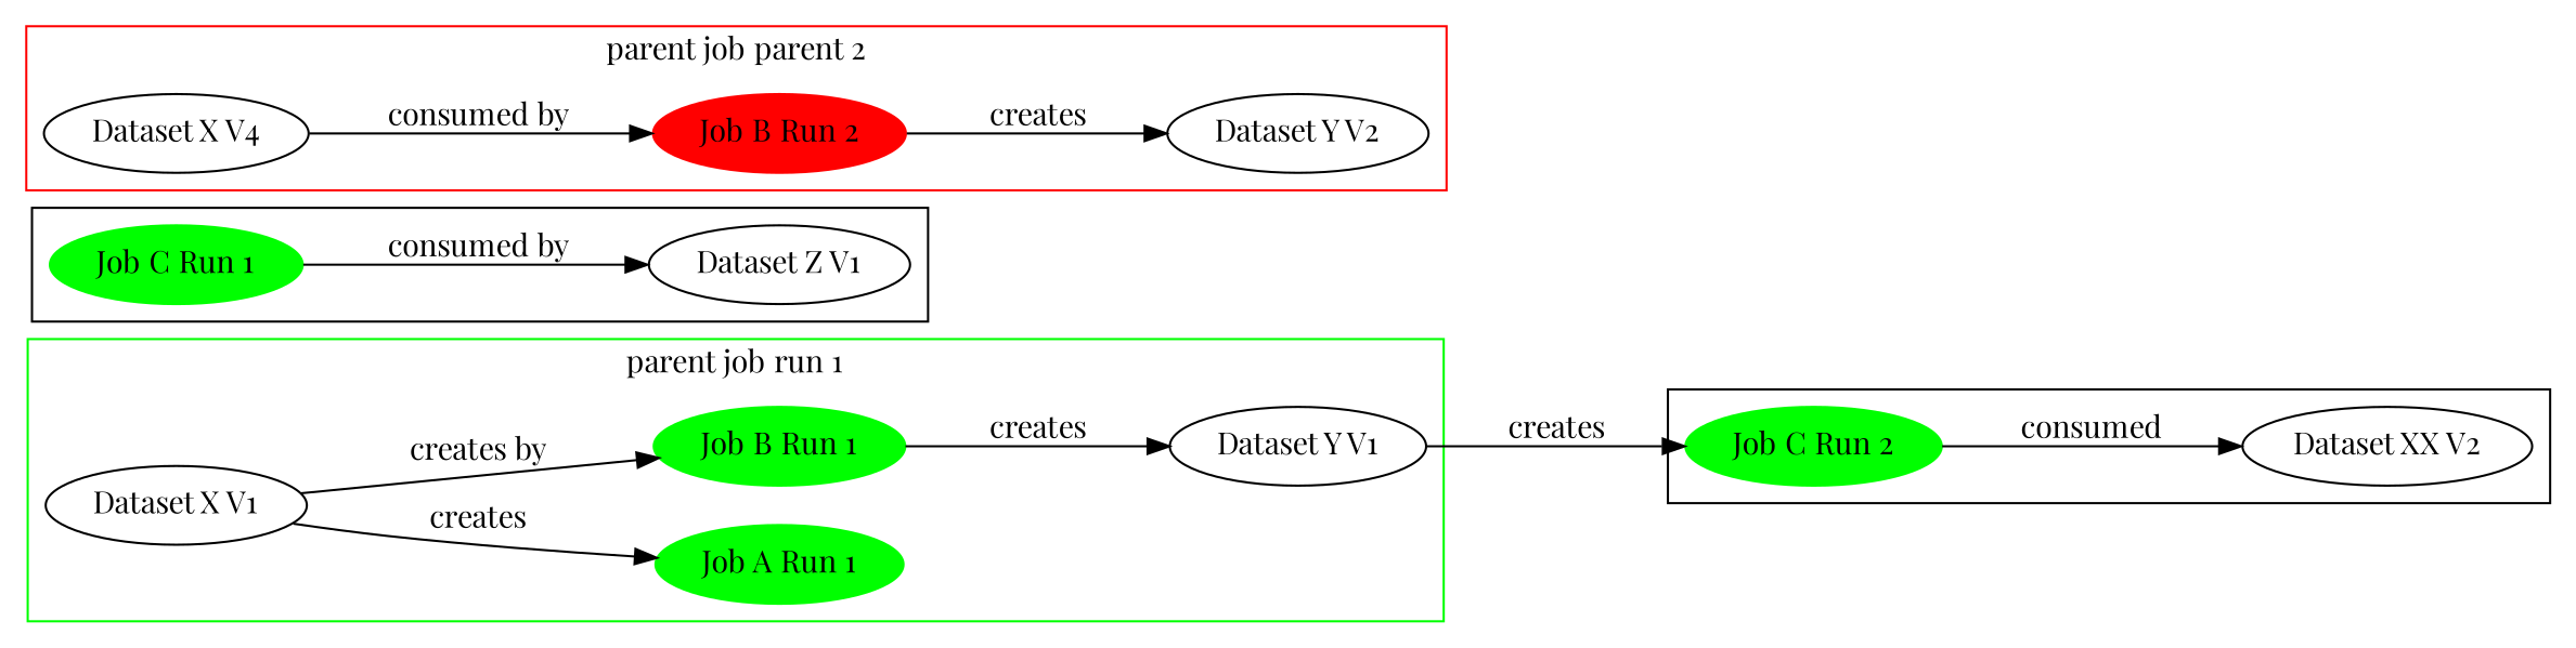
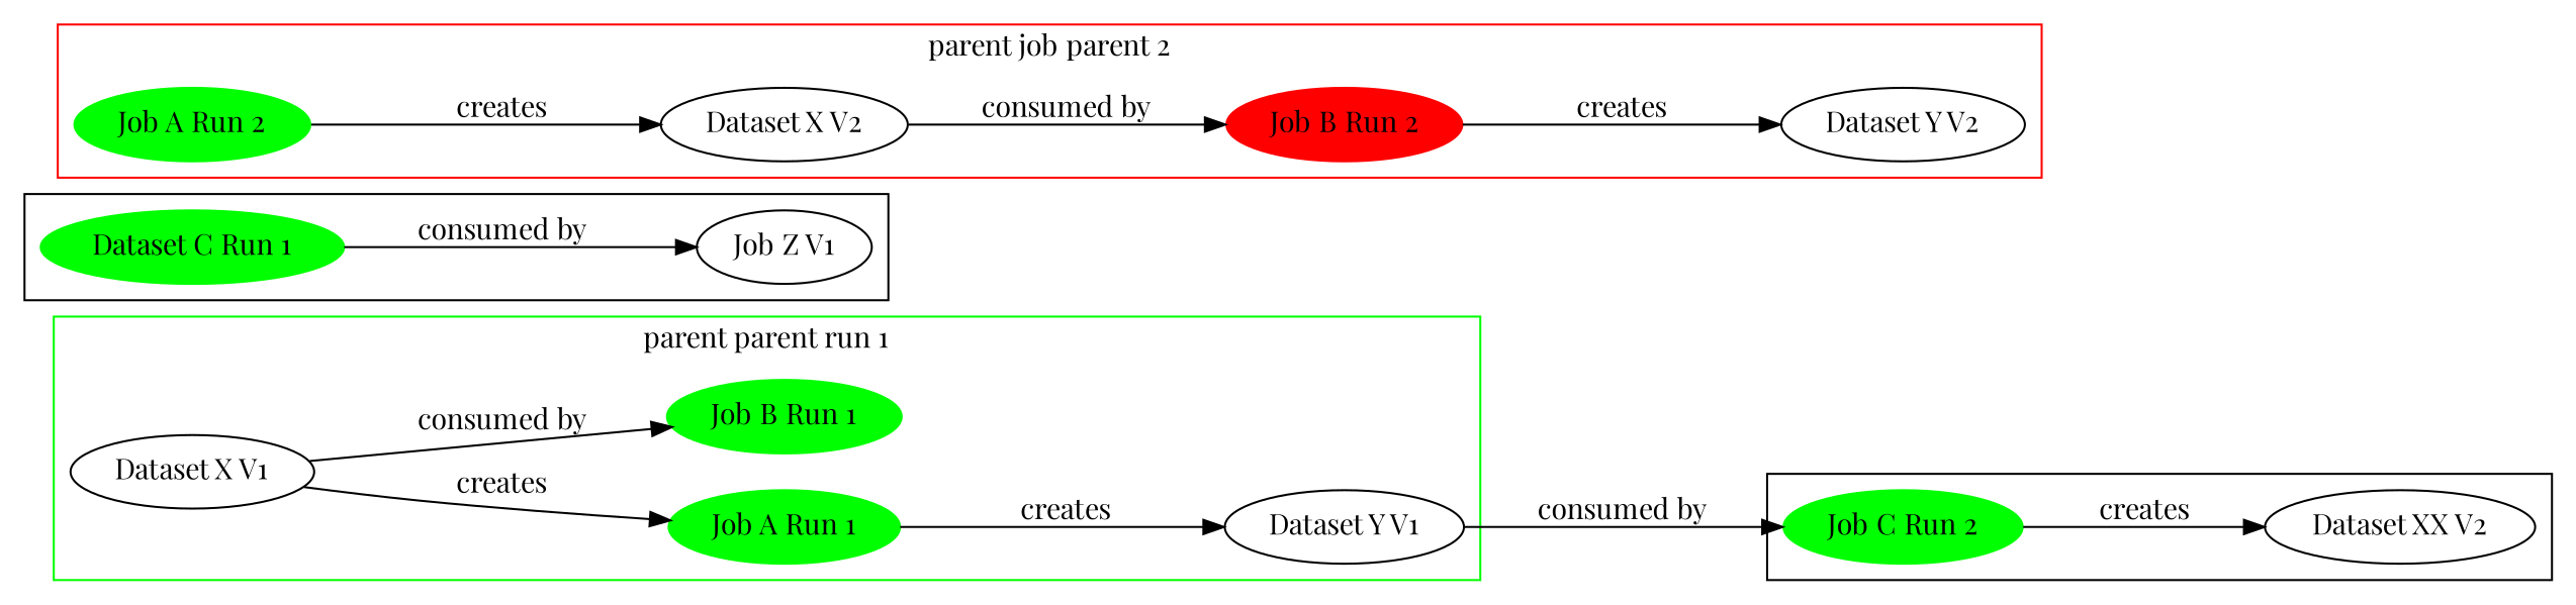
  digraph {
    fontname="Playfair Display"
    newrank=true
    rankdir=LR
    ranksep=1
    node [fontname="Playfair Display"]
    edge [fontname="Playfair Display"]
    n1 [color=green label="Job A Run 1" style=filled]
    n2 [label="Dataset X V1"]
    n3 [color=green label="Job B Run 1" style=filled]
    n4 [label="Dataset Y V1"]
-   n5 [color=green label="Job C Run 1" style=filled]
-   n6 [label="Dataset Z V1"]
-   n8 [label="Dataset X V4"]
+   n5 [color=green label="Dataset C Run 1" style=filled]
+   n6 [label="Job Z V1"]
+   n7 [color=green label="Job A Run 2" style=filled]
+   n8 [label="Dataset X V2"]
    n9 [color=red label="Job B Run 2" style=filled]
    n10 [label="Dataset Y V2"]
    n11 [color=green label="Job C Run 2" style=filled]
    n12 [label="Dataset XX V2"]
    subgraph cluster_1 {
      color=green
-     label="parent job run 1"
+     label="parent parent run 1"
      n1
      n2
      n3
      n4
    }
    subgraph cluster_2 {
      n5
      n6
    }
    subgraph cluster_3 {
      color=red
      label="parent job parent 2"
+     n7
      n8
      n9
      n10
    }
    subgraph cluster_4 {
      n11
      n12
    }
    n2 -> n1 [label=creates]
-   n2 -> n3 [label="creates by"]
-   n3 -> n4 [label=creates]
-   n4 -> n11 [label=creates]
+   n2 -> n3 [label="consumed by"]
+   n1 -> n4 [label=creates]
+   n4 -> n11 [label="consumed by"]
    n5 -> n6 [label="consumed by"]
+   n7 -> n8 [label=creates]
    n8 -> n9 [label="consumed by"]
    n9 -> n10 [label=creates]
-   n11 -> n12 [label=consumed]
+   n11 -> n12 [label=creates]
  }
